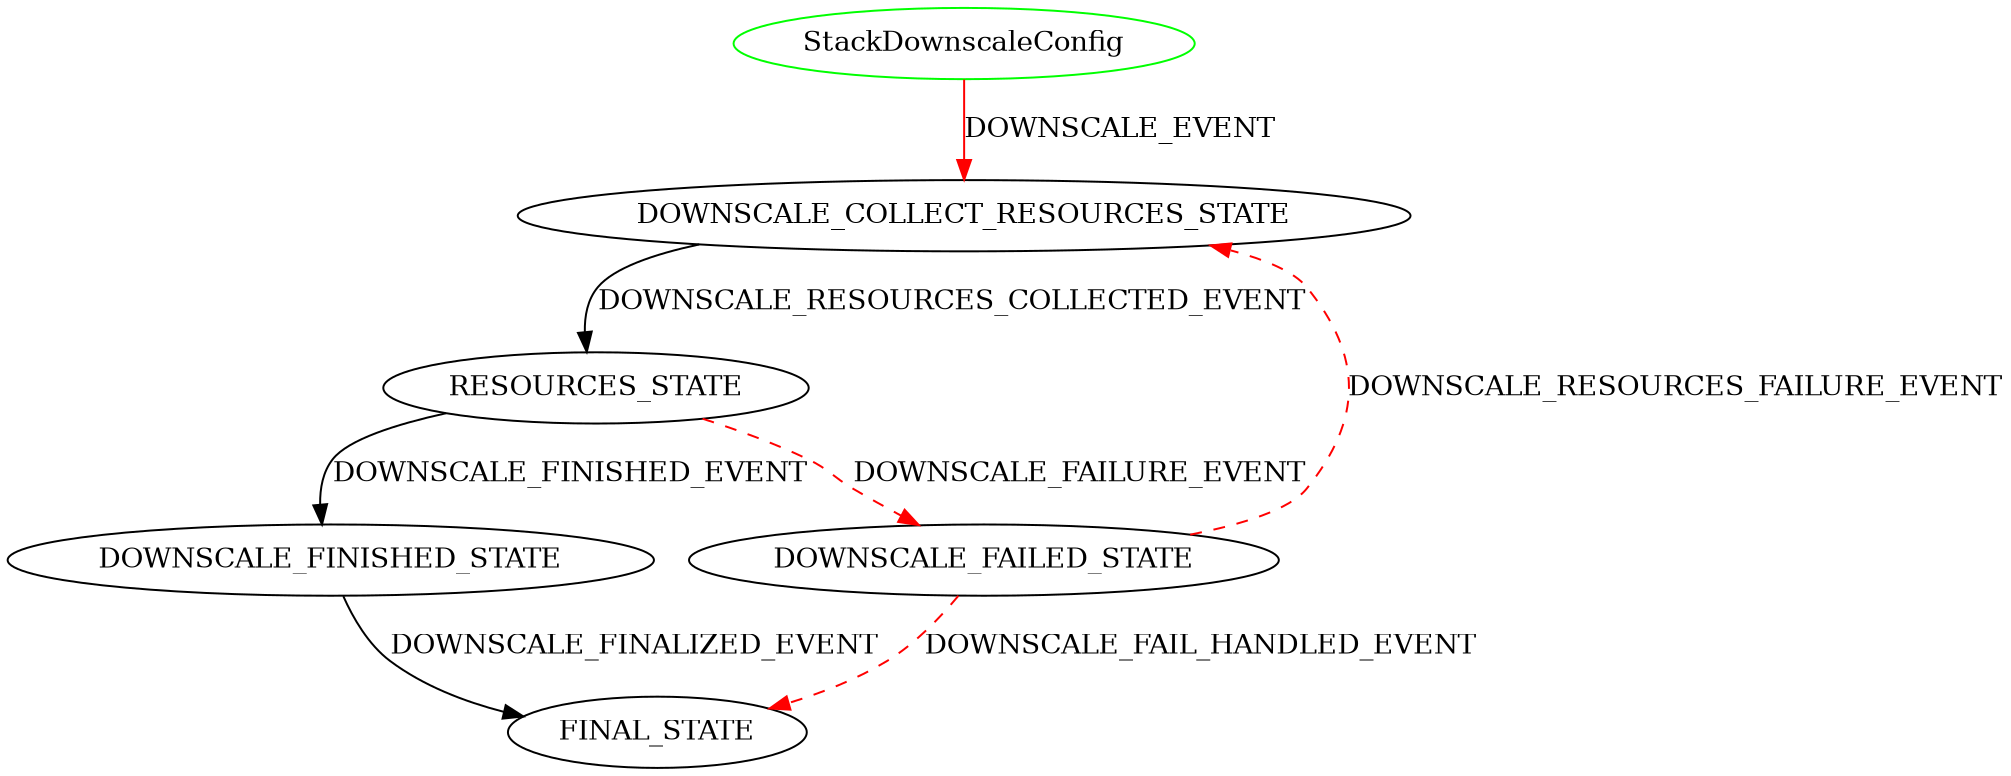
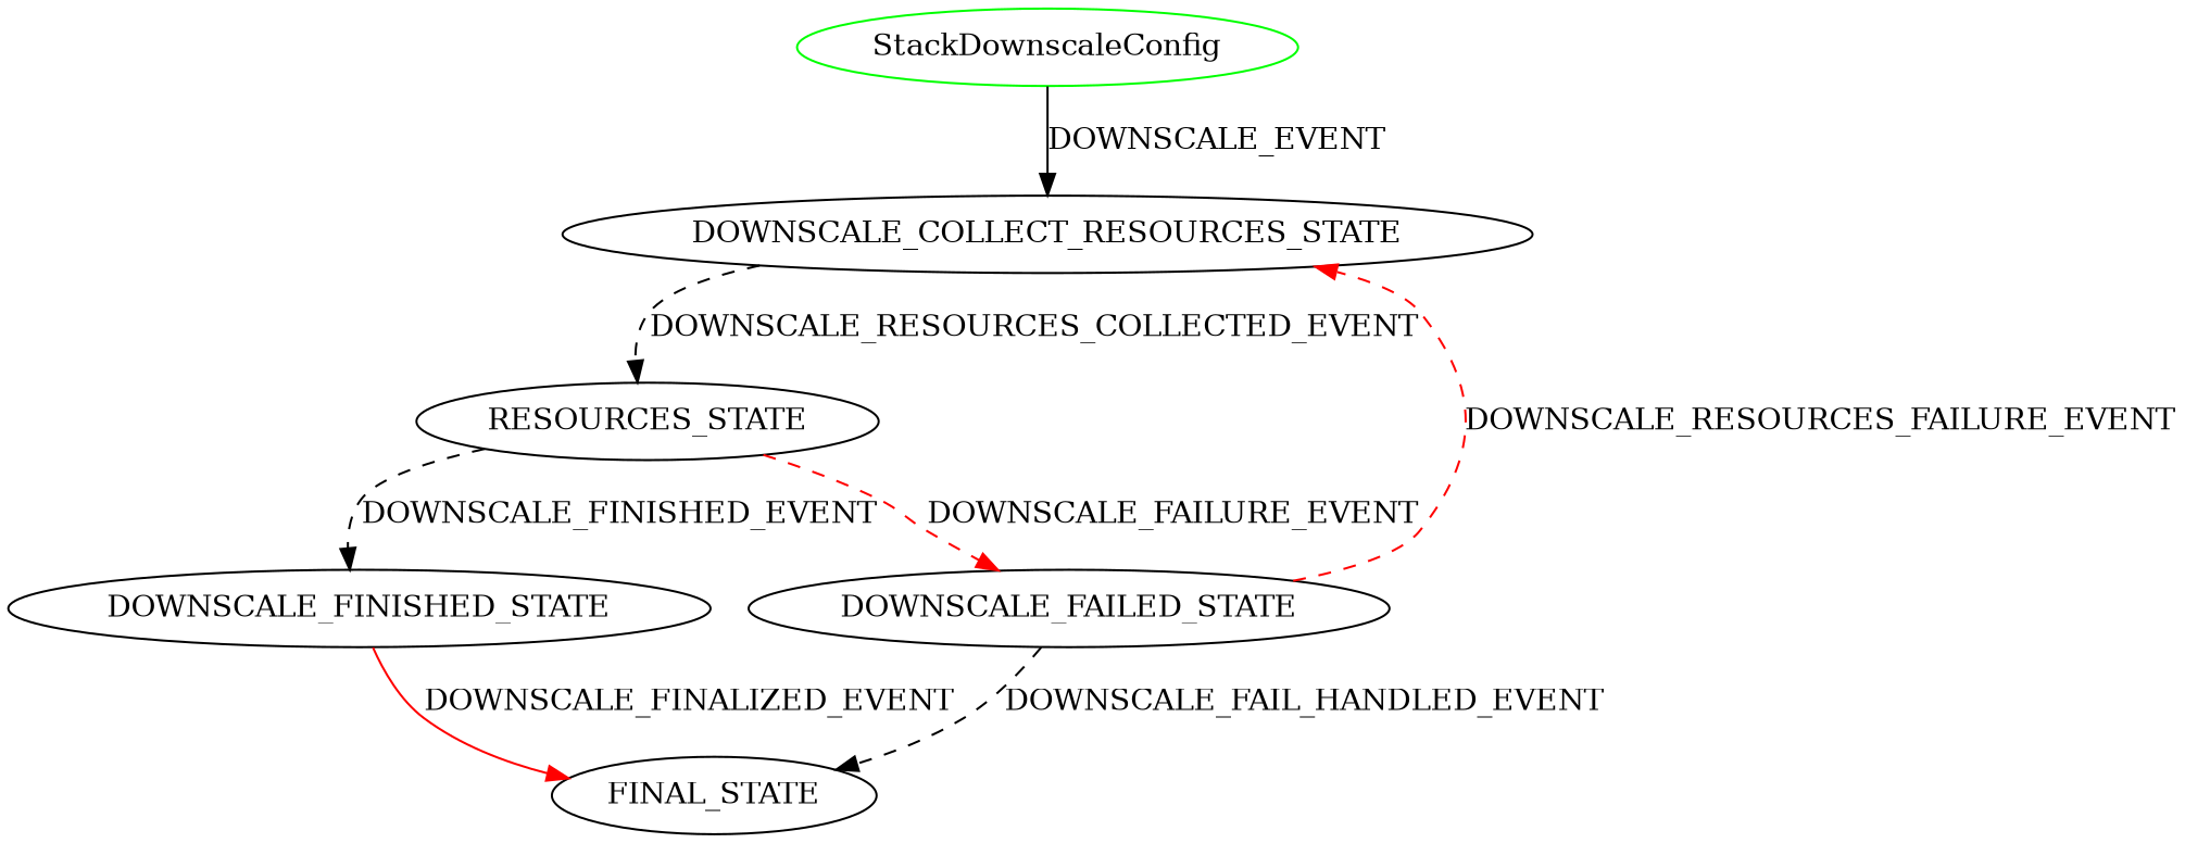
  digraph {
    edge [color=black style=solid]
    n1 [color=green label=StackDownscaleConfig shape=ellipse]
    DOWNSCALE_COLLECT_RESOURCES_STATE
    n3 [label=RESOURCES_STATE]
    DOWNSCALE_FAILED_STATE
    DOWNSCALE_FINISHED_STATE
    FINAL_STATE
-   n1 -> DOWNSCALE_COLLECT_RESOURCES_STATE [color=red label=DOWNSCALE_EVENT]
-   DOWNSCALE_COLLECT_RESOURCES_STATE -> n3 [label=DOWNSCALE_RESOURCES_COLLECTED_EVENT]
+   n1 -> DOWNSCALE_COLLECT_RESOURCES_STATE [label=DOWNSCALE_EVENT]
+   DOWNSCALE_COLLECT_RESOURCES_STATE -> n3 [label=DOWNSCALE_RESOURCES_COLLECTED_EVENT style=dashed]
    n3 -> DOWNSCALE_FAILED_STATE [color=red label=DOWNSCALE_FAILURE_EVENT style=dashed]
-   n3 -> DOWNSCALE_FINISHED_STATE [label=DOWNSCALE_FINISHED_EVENT]
+   n3 -> DOWNSCALE_FINISHED_STATE [label=DOWNSCALE_FINISHED_EVENT style=dashed]
    DOWNSCALE_FAILED_STATE -> DOWNSCALE_COLLECT_RESOURCES_STATE [color=red label=DOWNSCALE_RESOURCES_FAILURE_EVENT style=dashed]
-   DOWNSCALE_FAILED_STATE -> FINAL_STATE [color=red label=DOWNSCALE_FAIL_HANDLED_EVENT style=dashed]
-   DOWNSCALE_FINISHED_STATE -> FINAL_STATE [label=DOWNSCALE_FINALIZED_EVENT]
+   DOWNSCALE_FAILED_STATE -> FINAL_STATE [label=DOWNSCALE_FAIL_HANDLED_EVENT style=dashed]
+   DOWNSCALE_FINISHED_STATE -> FINAL_STATE [color=red label=DOWNSCALE_FINALIZED_EVENT]
  }
